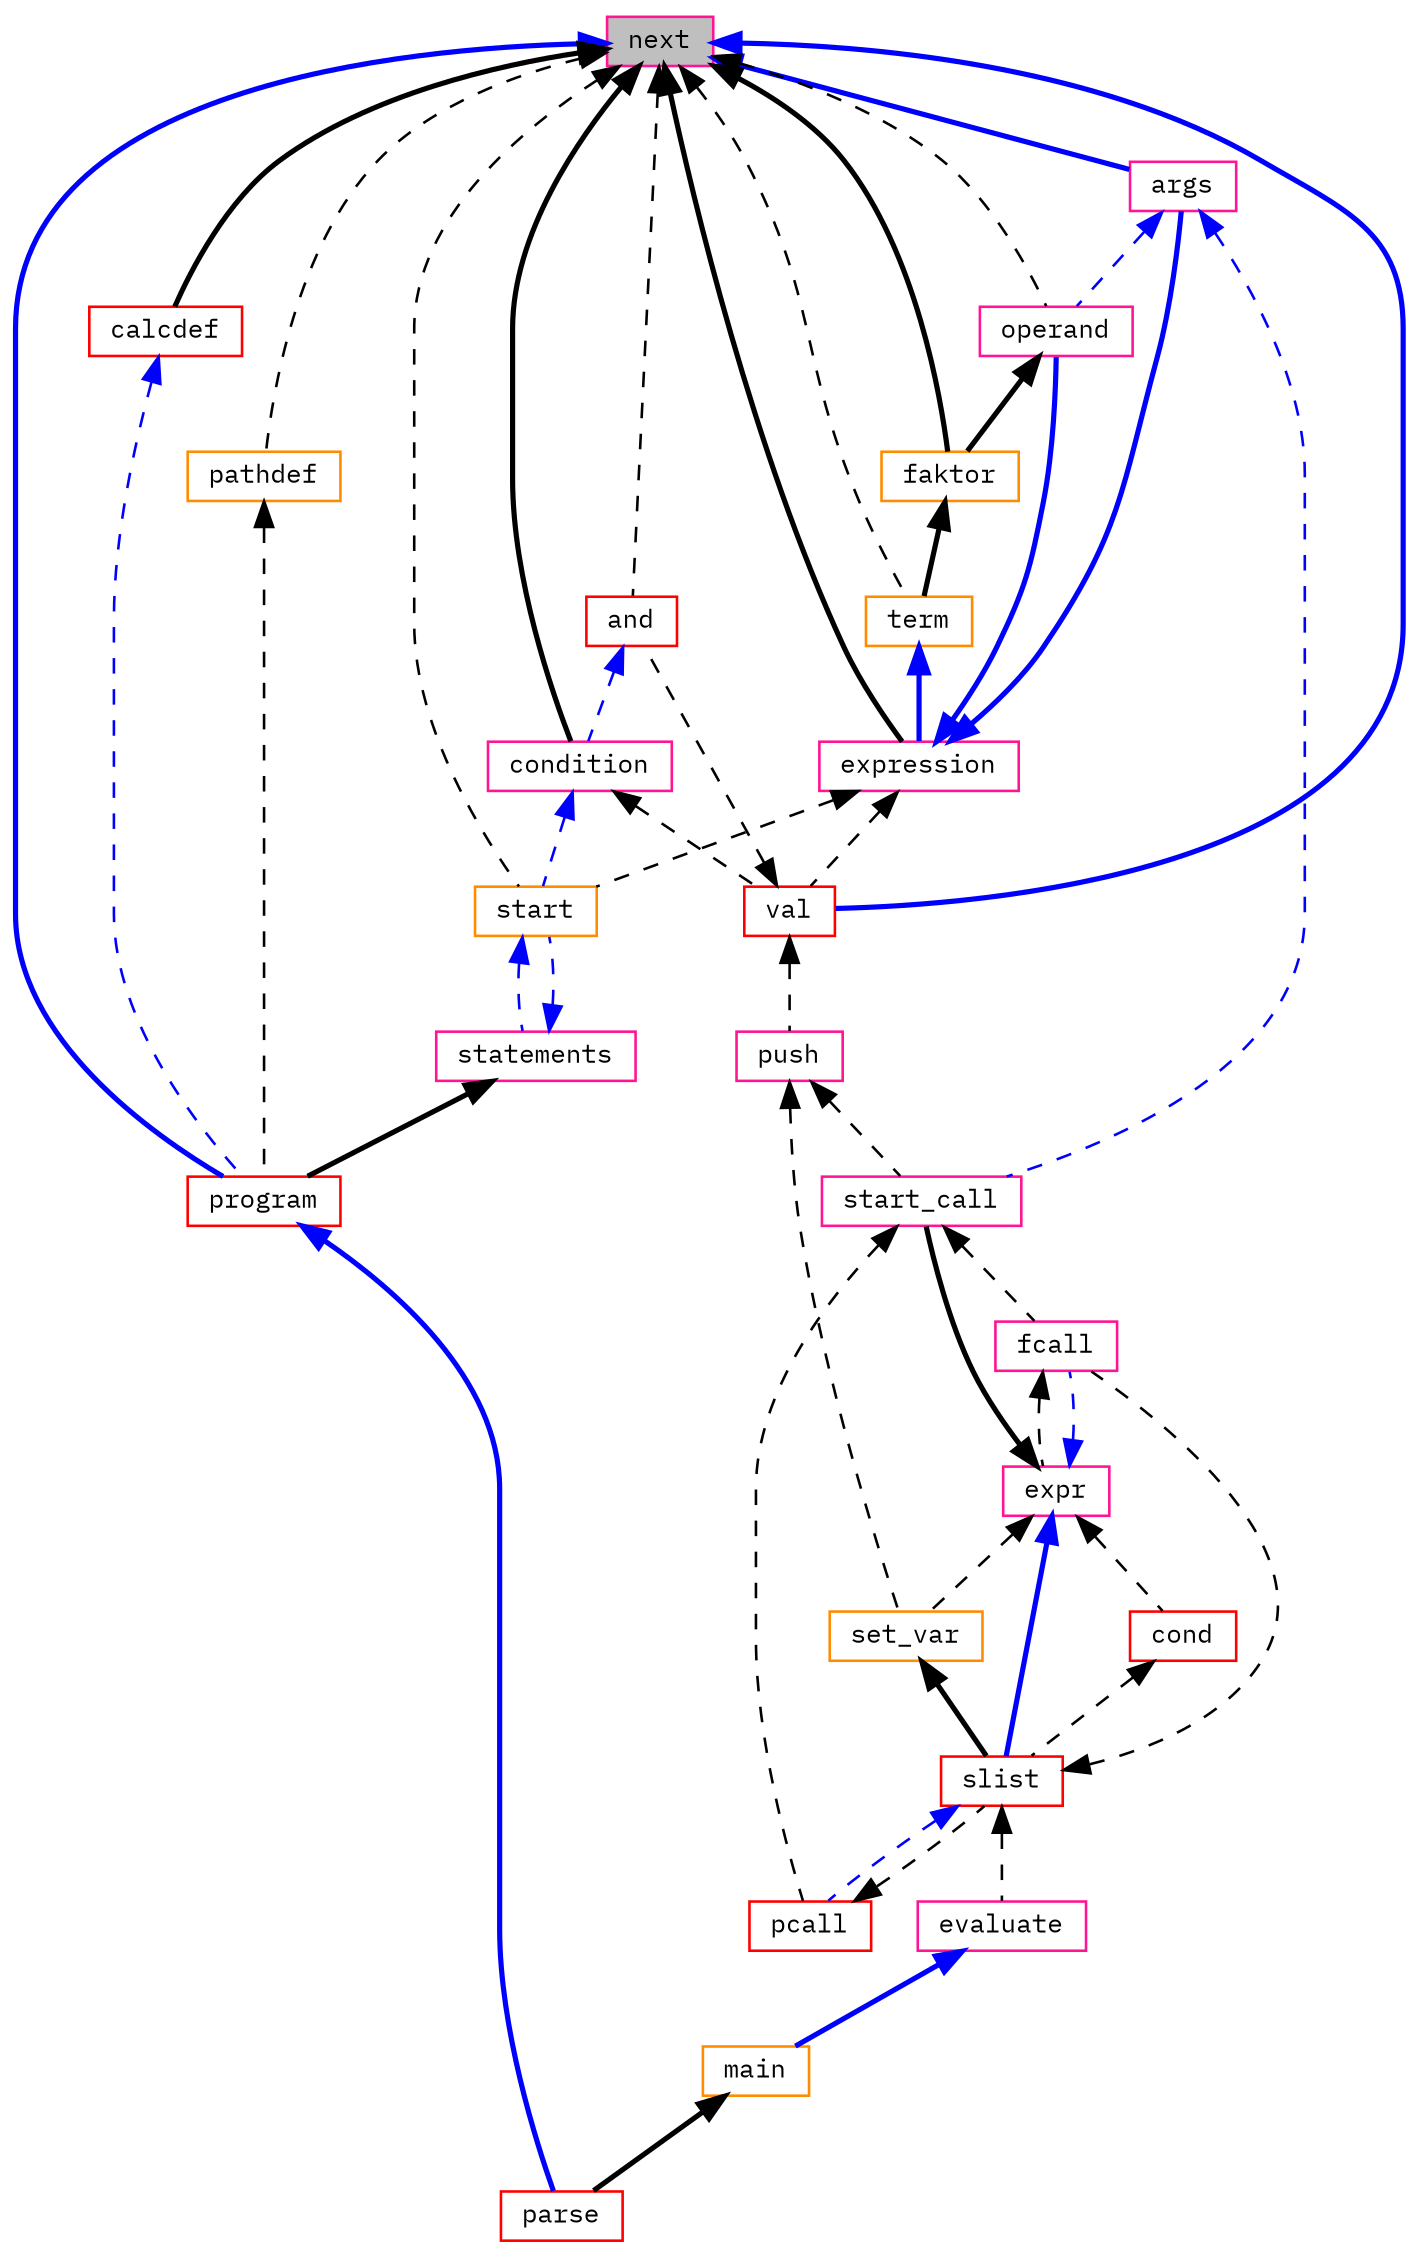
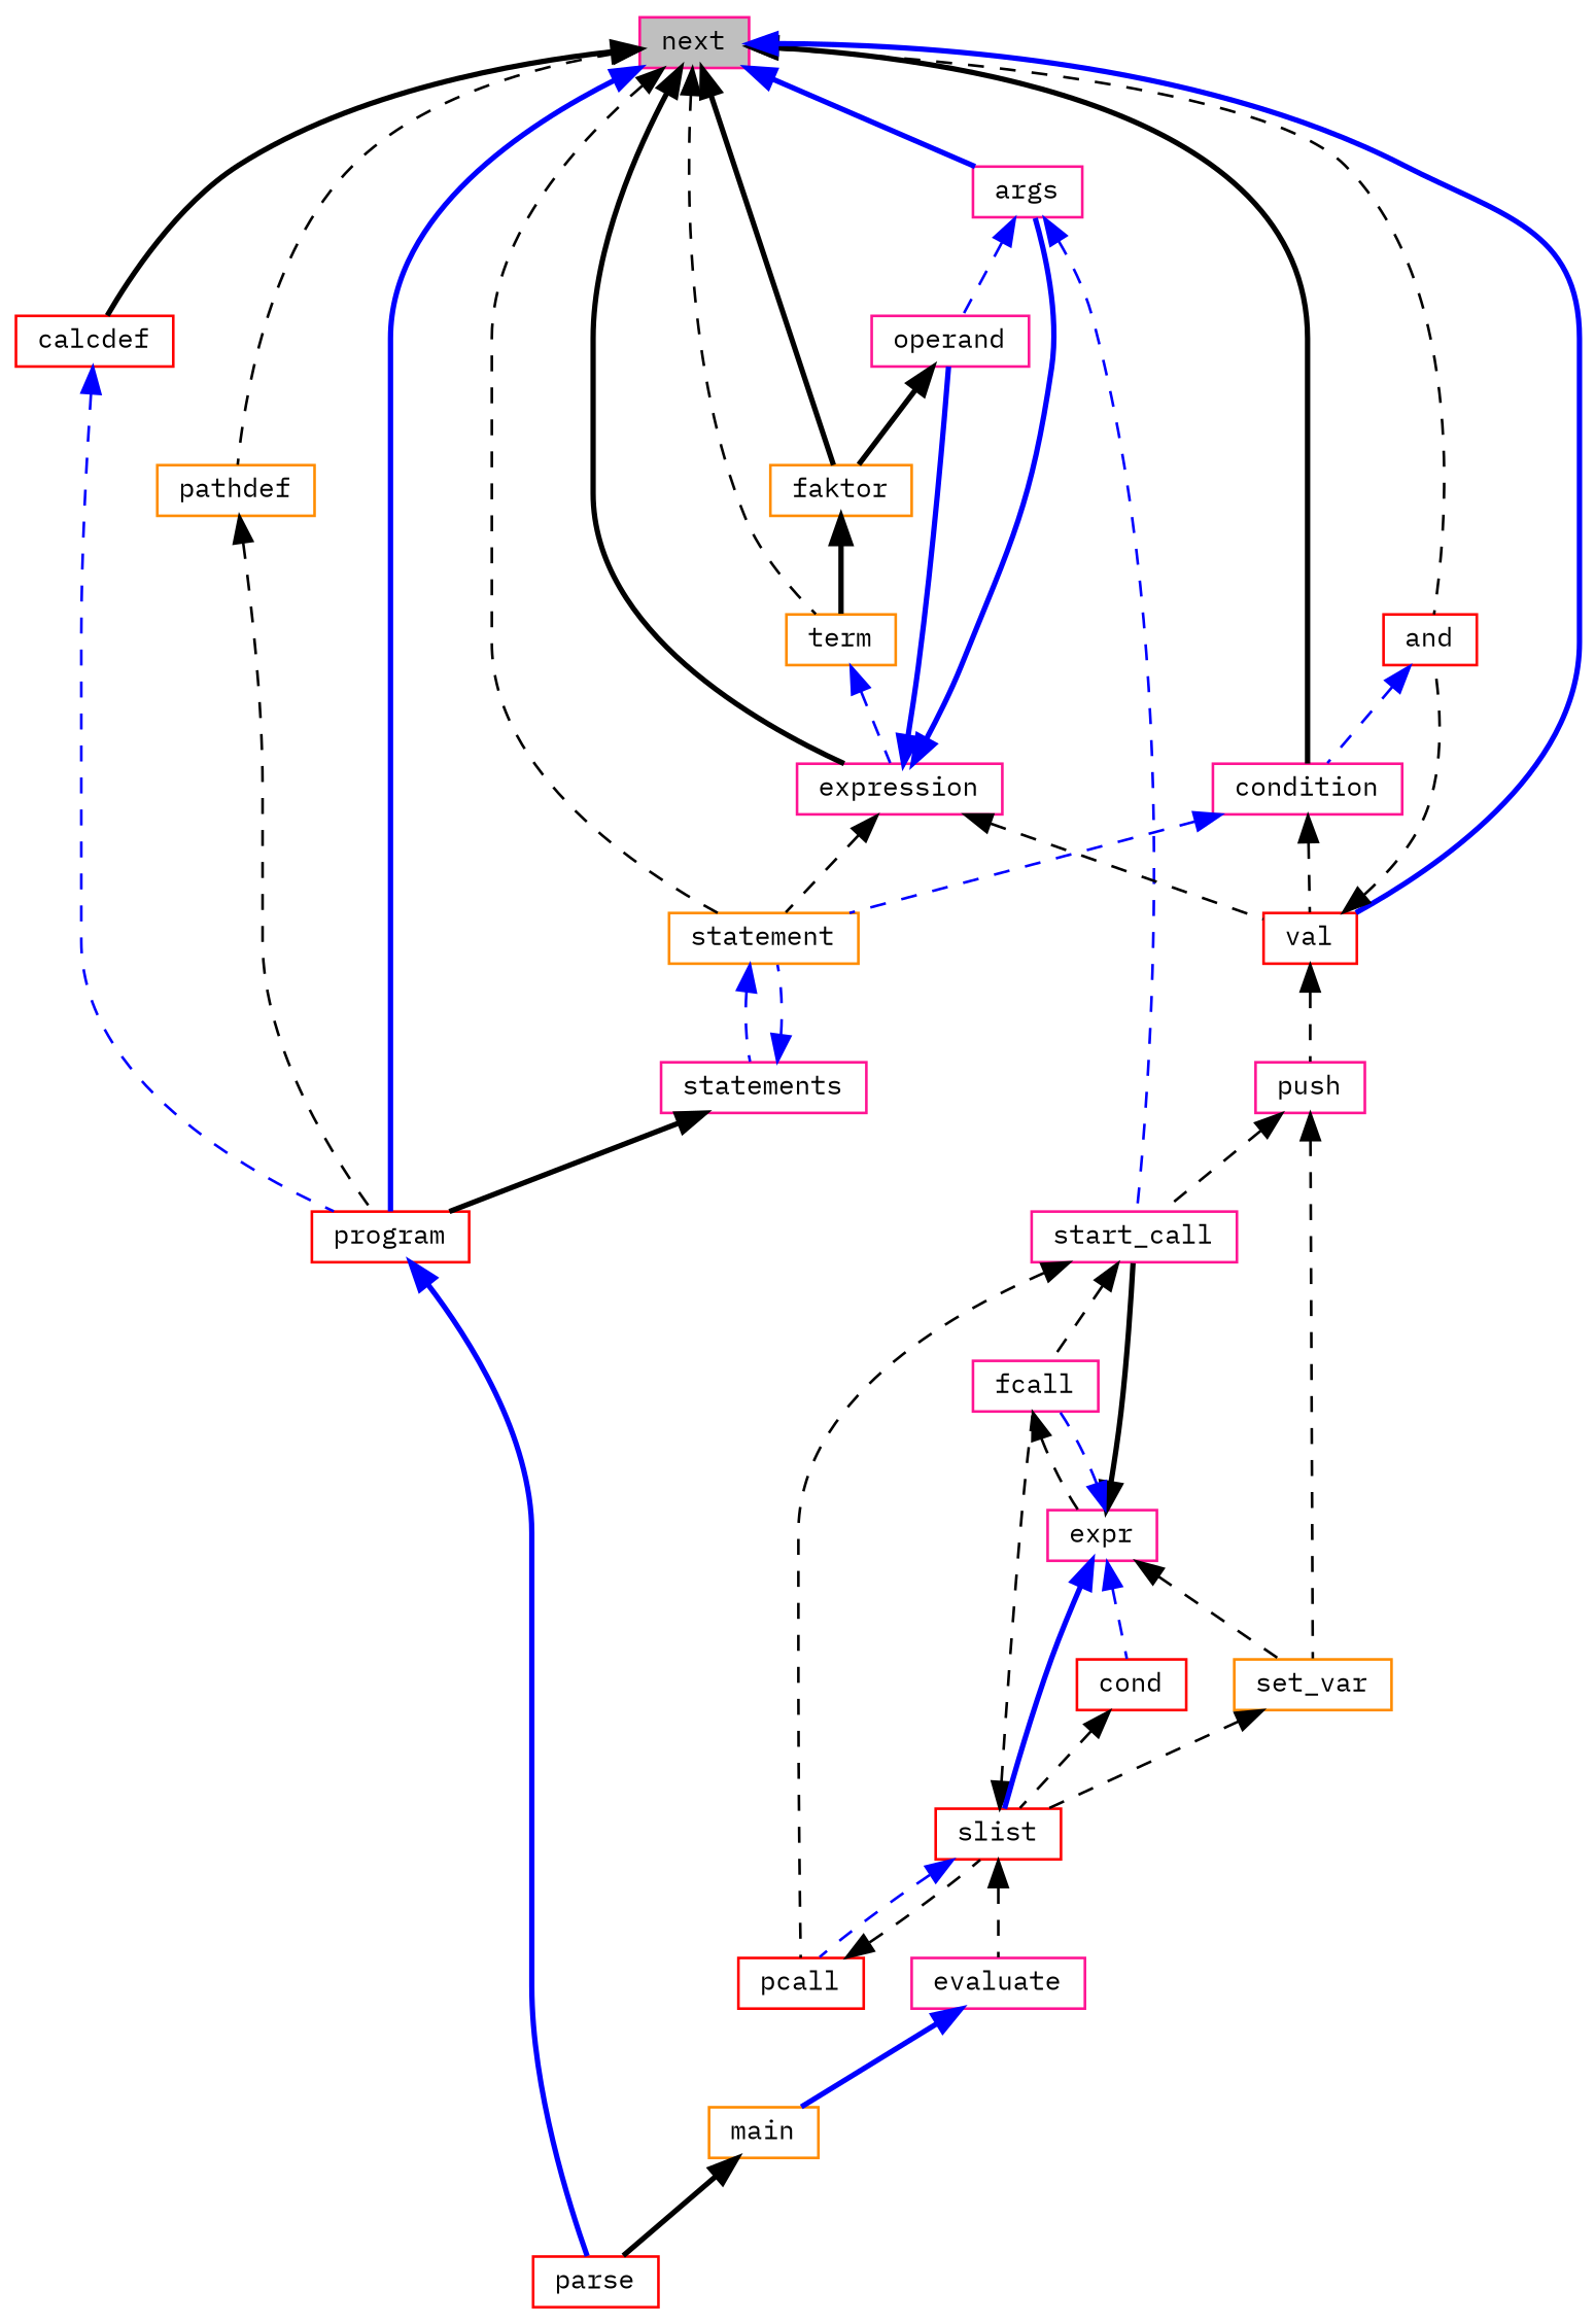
  digraph {
    fontname="IBM Plex Mono"
    rankdir=TB
    node [color=deeppink fillcolor=white fontname="IBM Plex Mono" fontsize=10 shape=record style=filled]
    edge [color=black dir=back fontname="IBM Plex Mono" fontsize=10 labelfontname="LiberationSans-Regular.ttf" labelfontsize=10 style=dashed]
    n1 [fillcolor=grey75 fontcolor=black height=0.2 label=next width=0.4]
    n2 [color=red height=0.2 label=and width=0.4]
    n3 [height=0.2 label=condition width=0.4]
-   n4 [color=darkorange height=0.2 label=start width=0.4]
+   n4 [color=darkorange height=0.2 label=statement width=0.4]
    n5 [color=red height=0.2 label=program width=0.4]
    n6 [color=red height=0.2 label=val width=0.4]
    n7 [height=0.2 label=args width=0.4]
    n8 [height=0.2 label=operand width=0.4]
    n9 [color=darkorange height=0.2 label=faktor width=0.4]
    n10 [color=darkorange height=0.2 label=term width=0.4]
    n11 [height=0.2 label=expression width=0.4]
    n12 [color=red height=0.2 label=calcdef width=0.4]
    n13 [color=darkorange height=0.2 label=pathdef width=0.4]
    n14 [height=0.2 label=statements width=0.4]
    n15 [color=red height=0.2 label=parse width=0.4]
    n16 [height=0.2 label=push width=0.4]
    n17 [height=0.2 label=start_call width=0.4]
    n18 [color=darkorange height=0.2 label=main width=0.4]
    n19 [color=darkorange height=0.2 label=set_var width=0.4]
    n20 [color=red height=0.2 label=slist width=0.4]
    n21 [height=0.2 label=fcall width=0.4]
    n22 [color=red height=0.2 label=pcall width=0.4]
    n23 [height=0.2 label=evaluate width=0.4]
    n24 [height=0.2 label=expr width=0.4]
    n25 [color=red height=0.2 label=cond width=0.4]
    n1 -> n2
    n1 -> n3 [style=bold]
    n1 -> n4
    n1 -> n5 [color=blue style=bold]
    n1 -> n6 [color=blue style=bold]
    n1 -> n7 [color=blue style=bold]
-   n1 -> n8
    n1 -> n9 [style=bold]
    n1 -> n10
    n1 -> n11 [style=bold]
    n1 -> n12 [style=bold]
    n1 -> n13
    n2 -> n3 [color=blue]
    n3 -> n4 [color=blue]
    n3 -> n6
    n4 -> n14 [color=blue]
    n5 -> n15 [color=blue style=bold]
    n6 -> n2
    n6 -> n16
    n7 -> n8 [color=blue]
    n7 -> n17 [color=blue]
    n8 -> n9 [style=bold]
    n9 -> n10 [style=bold]
-   n10 -> n11 [color=blue style=bold]
+   n10 -> n11 [color=blue]
    n11 -> n4
    n11 -> n6
    n11 -> n7 [color=blue style=bold]
    n11 -> n8 [color=blue style=bold]
    n12 -> n5 [color=blue]
    n13 -> n5
    n14 -> n4 [color=blue]
    n14 -> n5 [style=bold]
    n16 -> n17
    n16 -> n19
    n17 -> n21
    n17 -> n22
    n18 -> n15 [style=bold]
-   n19 -> n20 [style=bold]
+   n19 -> n20
    n20 -> n21
    n20 -> n22 [color=blue]
    n20 -> n23
    n21 -> n24
    n22 -> n20
    n23 -> n18 [color=blue style=bold]
    n24 -> n17 [style=bold]
    n24 -> n19
    n24 -> n20 [color=blue style=bold]
    n24 -> n21 [color=blue]
-   n24 -> n25
+   n24 -> n25 [color=blue]
    n25 -> n20
  }
